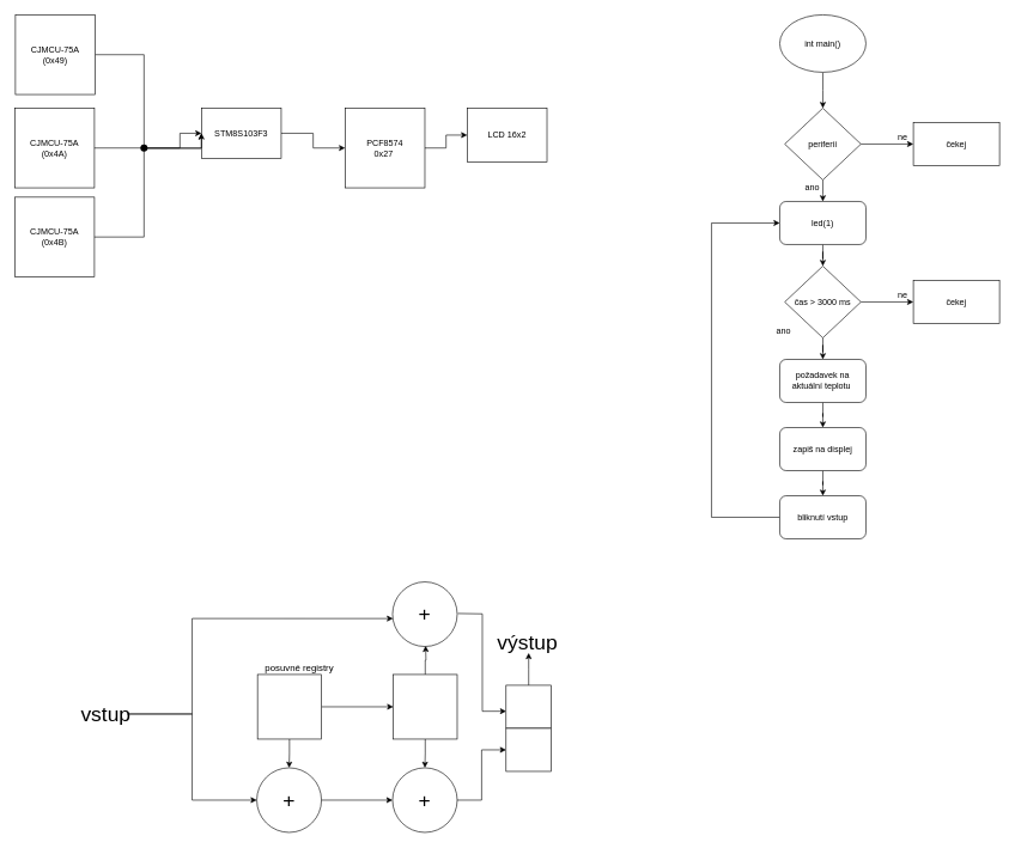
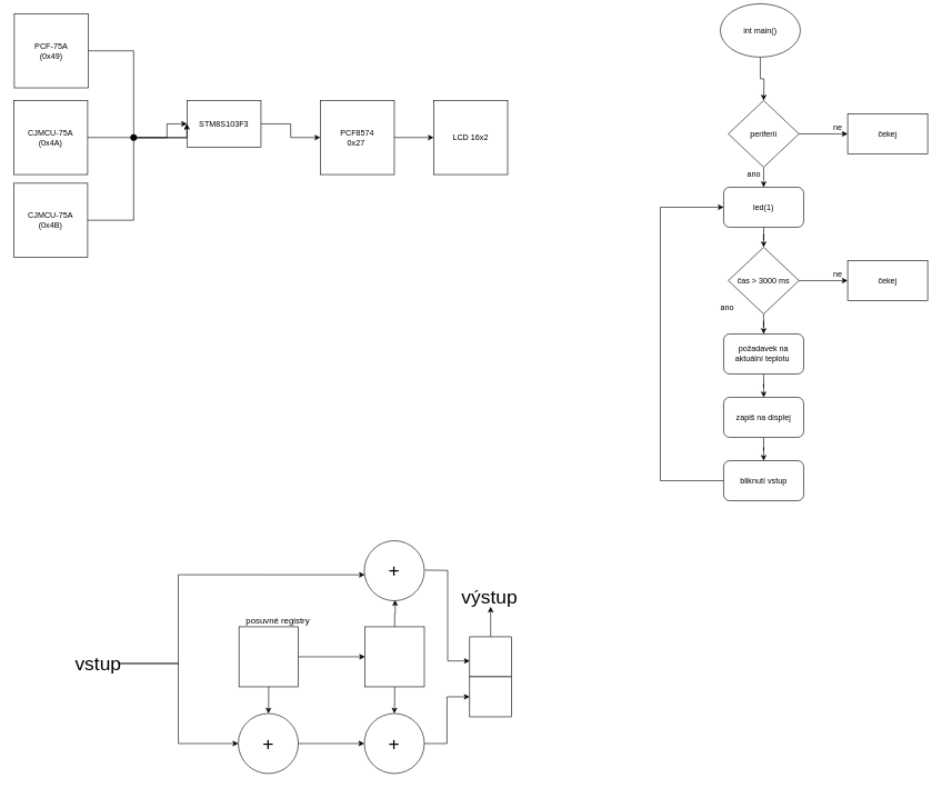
  <mxCell id="0" />
  <mxCell id="1" parent="0" />
  <mxCell id="2" style="edgeStyle=orthogonalEdgeStyle;rounded=0;orthogonalLoop=1;jettySize=auto;html=1;entryX=0.5;entryY=0;entryDx=0;entryDy=0;" parent="1" source="3" edge="1"><mxGeometry relative="1" as="geometry"><mxPoint x="1145" y="150" as="targetPoint" /></mxGeometry></mxCell>
- <mxCell id="3" value="int main()" style="ellipse;whiteSpace=wrap;html=1;" parent="1" vertex="1"><mxGeometry x="1085" y="20" width="120" height="80" as="geometry" /></mxCell>
+ <mxCell id="3" value="int main()" style="ellipse;whiteSpace=wrap;html=1;" parent="1" vertex="1"><mxGeometry x="1080" y="5" width="120" height="80" as="geometry" /></mxCell>
  <mxCell id="4" style="edgeStyle=orthogonalEdgeStyle;rounded=0;orthogonalLoop=1;jettySize=auto;html=1;entryX=0;entryY=0.5;entryDx=0;entryDy=0;" parent="1" source="6" target="7" edge="1"><mxGeometry relative="1" as="geometry" /></mxCell>
  <mxCell id="5" style="edgeStyle=orthogonalEdgeStyle;rounded=0;orthogonalLoop=1;jettySize=auto;html=1;" parent="1" source="6" edge="1"><mxGeometry relative="1" as="geometry"><mxPoint x="1145" y="280" as="targetPoint" /></mxGeometry></mxCell>
  <mxCell id="6" value="&lt;p style=&quot;line-height: 0.9;&quot;&gt;&lt;font style=&quot;font-size: 12px;&quot;&gt;periferií&lt;/font&gt;&lt;/p&gt;" style="rhombus;whiteSpace=wrap;html=1;" parent="1" vertex="1"><mxGeometry x="1092" y="150" width="106" height="100" as="geometry" /></mxCell>
  <mxCell id="7" value="čekej" style="rounded=0;whiteSpace=wrap;html=1;" parent="1" vertex="1"><mxGeometry x="1271" y="170" width="120" height="60" as="geometry" /></mxCell>
  <mxCell id="8" value="ne" style="text;html=1;align=center;verticalAlign=middle;resizable=0;points=[];autosize=1;strokeColor=none;fillColor=none;" parent="1" vertex="1"><mxGeometry x="1241" y="180" width="30" height="20" as="geometry" /></mxCell>
  <mxCell id="9" value="ano" style="text;html=1;align=center;verticalAlign=middle;resizable=0;points=[];autosize=1;strokeColor=none;fillColor=none;" parent="1" vertex="1"><mxGeometry x="1110" y="250" width="40" height="20" as="geometry" /></mxCell>
  <mxCell id="10" style="edgeStyle=orthogonalEdgeStyle;rounded=0;orthogonalLoop=1;jettySize=auto;html=1;entryX=0.5;entryY=0;entryDx=0;entryDy=0;fontSize=29;" parent="1" source="12" target="17" edge="1"><mxGeometry relative="1" as="geometry" /></mxCell>
  <mxCell id="11" style="edgeStyle=orthogonalEdgeStyle;rounded=0;orthogonalLoop=1;jettySize=auto;html=1;entryX=0;entryY=0.5;entryDx=0;entryDy=0;fontSize=29;" parent="1" source="12" target="15" edge="1"><mxGeometry relative="1" as="geometry" /></mxCell>
  <mxCell id="12" value="" style="rounded=0;whiteSpace=wrap;html=1;" parent="1" vertex="1"><mxGeometry x="358" y="939" width="89" height="90" as="geometry" /></mxCell>
  <mxCell id="13" style="edgeStyle=orthogonalEdgeStyle;rounded=0;orthogonalLoop=1;jettySize=auto;html=1;entryX=0.5;entryY=0;entryDx=0;entryDy=0;fontSize=29;" parent="1" source="15" target="19" edge="1"><mxGeometry relative="1" as="geometry" /></mxCell>
  <mxCell id="14" style="edgeStyle=orthogonalEdgeStyle;rounded=0;orthogonalLoop=1;jettySize=auto;html=1;fontSize=29;" parent="1" source="15" edge="1"><mxGeometry relative="1" as="geometry"><mxPoint x="592" y="899" as="targetPoint" /></mxGeometry></mxCell>
  <mxCell id="15" value="" style="rounded=0;whiteSpace=wrap;html=1;" parent="1" vertex="1"><mxGeometry x="547" y="939" width="89" height="90" as="geometry" /></mxCell>
  <mxCell id="16" style="edgeStyle=orthogonalEdgeStyle;rounded=0;orthogonalLoop=1;jettySize=auto;html=1;entryX=0;entryY=0.5;entryDx=0;entryDy=0;fontSize=29;" parent="1" source="17" target="19" edge="1"><mxGeometry relative="1" as="geometry" /></mxCell>
  <mxCell id="17" value="&lt;font style=&quot;font-size: 29px;&quot;&gt;+&lt;/font&gt;" style="ellipse;whiteSpace=wrap;html=1;aspect=fixed;" parent="1" vertex="1"><mxGeometry x="357" y="1069" width="90" height="90" as="geometry" /></mxCell>
  <mxCell id="18" style="edgeStyle=orthogonalEdgeStyle;rounded=0;orthogonalLoop=1;jettySize=auto;html=1;fontSize=29;" parent="1" source="19" target="24" edge="1"><mxGeometry relative="1" as="geometry" /></mxCell>
  <mxCell id="19" value="&lt;font style=&quot;font-size: 29px;&quot;&gt;+&lt;/font&gt;" style="ellipse;whiteSpace=wrap;html=1;aspect=fixed;" parent="1" vertex="1"><mxGeometry x="546" y="1069" width="90" height="90" as="geometry" /></mxCell>
  <mxCell id="20" style="edgeStyle=orthogonalEdgeStyle;rounded=0;orthogonalLoop=1;jettySize=auto;html=1;entryX=0.003;entryY=0.603;entryDx=0;entryDy=0;entryPerimeter=0;fontSize=29;" parent="1" target="23" edge="1"><mxGeometry relative="1" as="geometry"><mxPoint x="637" y="854" as="sourcePoint" /></mxGeometry></mxCell>
  <mxCell id="21" value="&lt;font style=&quot;font-size: 29px;&quot;&gt;+&lt;/font&gt;" style="ellipse;whiteSpace=wrap;html=1;aspect=fixed;" parent="1" vertex="1"><mxGeometry x="546" y="810" width="90" height="90" as="geometry" /></mxCell>
  <mxCell id="22" style="edgeStyle=orthogonalEdgeStyle;rounded=0;orthogonalLoop=1;jettySize=auto;html=1;fontSize=29;" parent="1" source="23" edge="1"><mxGeometry relative="1" as="geometry"><mxPoint x="735.5" y="909" as="targetPoint" /></mxGeometry></mxCell>
  <mxCell id="23" value="" style="rounded=0;whiteSpace=wrap;html=1;fontSize=29;" parent="1" vertex="1"><mxGeometry x="704" y="954" width="63" height="60" as="geometry" /></mxCell>
  <mxCell id="24" value="" style="rounded=0;whiteSpace=wrap;html=1;fontSize=29;" parent="1" vertex="1"><mxGeometry x="704" y="1014" width="63" height="60" as="geometry" /></mxCell>
  <mxCell id="25" style="edgeStyle=orthogonalEdgeStyle;rounded=0;orthogonalLoop=1;jettySize=auto;html=1;entryX=0;entryY=0.5;entryDx=0;entryDy=0;fontSize=29;" parent="1" source="27" target="17" edge="1"><mxGeometry relative="1" as="geometry"><Array as="points"><mxPoint x="267" y="994" /><mxPoint x="267" y="1114" /></Array></mxGeometry></mxCell>
  <mxCell id="26" style="edgeStyle=orthogonalEdgeStyle;rounded=0;orthogonalLoop=1;jettySize=auto;html=1;entryX=-0.004;entryY=0.578;entryDx=0;entryDy=0;entryPerimeter=0;fontSize=29;" parent="1" source="27" edge="1"><mxGeometry relative="1" as="geometry"><Array as="points"><mxPoint x="267" y="994" /><mxPoint x="267" y="861" /></Array><mxPoint x="546.64" y="861.02" as="targetPoint" /></mxGeometry></mxCell>
  <mxCell id="27" value="vstup" style="text;html=1;strokeColor=none;fillColor=none;align=center;verticalAlign=middle;whiteSpace=wrap;rounded=0;fontSize=29;" parent="1" vertex="1"><mxGeometry x="117" y="979" width="60" height="30" as="geometry" /></mxCell>
  <mxCell id="28" value="výstup" style="text;html=1;strokeColor=none;fillColor=none;align=center;verticalAlign=middle;whiteSpace=wrap;rounded=0;fontSize=29;" parent="1" vertex="1"><mxGeometry x="704" y="879" width="60" height="30" as="geometry" /></mxCell>
  <mxCell id="29" value="&lt;font style=&quot;font-size: 13px;&quot;&gt;posuvné registry&lt;/font&gt;" style="text;html=1;strokeColor=none;fillColor=none;align=center;verticalAlign=middle;whiteSpace=wrap;rounded=0;fontSize=29;" parent="1" vertex="1"><mxGeometry x="366" y="909" width="101" height="30" as="geometry" /></mxCell>
  <mxCell id="30" style="edgeStyle=orthogonalEdgeStyle;rounded=0;orthogonalLoop=1;jettySize=auto;html=1;fontSize=12;" parent="1" source="31" target="34" edge="1"><mxGeometry relative="1" as="geometry" /></mxCell>
  <mxCell id="31" value="led(1)" style="rounded=1;whiteSpace=wrap;html=1;fontSize=12;" parent="1" vertex="1"><mxGeometry x="1085" y="280" width="120" height="60" as="geometry" /></mxCell>
  <mxCell id="32" style="edgeStyle=orthogonalEdgeStyle;rounded=0;orthogonalLoop=1;jettySize=auto;html=1;fontSize=12;" parent="1" source="34" target="35" edge="1"><mxGeometry relative="1" as="geometry" /></mxCell>
  <mxCell id="33" style="edgeStyle=orthogonalEdgeStyle;rounded=0;orthogonalLoop=1;jettySize=auto;html=1;fontSize=12;" parent="1" source="34" target="39" edge="1"><mxGeometry relative="1" as="geometry" /></mxCell>
  <mxCell id="34" value="&lt;p style=&quot;line-height: 0.9;&quot;&gt;čas &amp;gt; 3000 ms&lt;/p&gt;" style="rhombus;whiteSpace=wrap;html=1;" parent="1" vertex="1"><mxGeometry x="1092" y="370" width="106" height="100" as="geometry" /></mxCell>
  <mxCell id="35" value="čekej" style="rounded=0;whiteSpace=wrap;html=1;" parent="1" vertex="1"><mxGeometry x="1271" y="390" width="120" height="60" as="geometry" /></mxCell>
  <mxCell id="36" value="ne" style="text;html=1;align=center;verticalAlign=middle;resizable=0;points=[];autosize=1;strokeColor=none;fillColor=none;" parent="1" vertex="1"><mxGeometry x="1241" y="400" width="30" height="20" as="geometry" /></mxCell>
  <mxCell id="37" value="ano" style="text;html=1;align=center;verticalAlign=middle;resizable=0;points=[];autosize=1;strokeColor=none;fillColor=none;" parent="1" vertex="1"><mxGeometry x="1070" y="450" width="40" height="20" as="geometry" /></mxCell>
  <mxCell id="38" style="edgeStyle=orthogonalEdgeStyle;rounded=0;orthogonalLoop=1;jettySize=auto;html=1;fontSize=12;" parent="1" source="39" target="41" edge="1"><mxGeometry relative="1" as="geometry" /></mxCell>
  <mxCell id="39" value="požadavek na aktuální teplotu&amp;nbsp;" style="rounded=1;whiteSpace=wrap;html=1;fontSize=12;" parent="1" vertex="1"><mxGeometry x="1085" y="500" width="120" height="60" as="geometry" /></mxCell>
  <mxCell id="40" style="edgeStyle=orthogonalEdgeStyle;rounded=0;orthogonalLoop=1;jettySize=auto;html=1;entryX=0.5;entryY=0;entryDx=0;entryDy=0;" edge="1" parent="1" source="41" target="43"><mxGeometry relative="1" as="geometry" /></mxCell>
  <mxCell id="41" value="zapiš na displej" style="rounded=1;whiteSpace=wrap;html=1;fontSize=12;" parent="1" vertex="1"><mxGeometry x="1085" y="595" width="120" height="60" as="geometry" /></mxCell>
  <mxCell id="42" style="edgeStyle=orthogonalEdgeStyle;rounded=0;orthogonalLoop=1;jettySize=auto;html=1;entryX=0;entryY=0.5;entryDx=0;entryDy=0;" edge="1" parent="1" source="43" target="31"><mxGeometry relative="1" as="geometry"><mxPoint x="1080" y="310" as="targetPoint" /><Array as="points"><mxPoint x="990" y="720" /><mxPoint x="990" y="310" /></Array></mxGeometry></mxCell>
  <mxCell id="43" value="bliknutí vstup" style="rounded=1;whiteSpace=wrap;html=1;fontSize=12;" vertex="1" parent="1"><mxGeometry x="1085" y="690" width="120" height="60" as="geometry" /></mxCell>
  <mxCell id="44" style="edgeStyle=orthogonalEdgeStyle;rounded=0;orthogonalLoop=1;jettySize=auto;html=1;entryX=0;entryY=0.5;entryDx=0;entryDy=0;" edge="1" parent="1" source="45" target="47"><mxGeometry relative="1" as="geometry"><Array as="points"><mxPoint x="200" y="75" /><mxPoint x="200" y="206" /></Array></mxGeometry></mxCell>
- <mxCell id="45" value="CJMCU-75A&lt;br&gt;(0x49)" style="whiteSpace=wrap;html=1;aspect=fixed;" vertex="1" parent="1"><mxGeometry x="21" y="20" width="111" height="111" as="geometry" /></mxCell>
+ <mxCell id="45" value="PCF-75A&lt;br&gt;(0x49)" style="whiteSpace=wrap;html=1;aspect=fixed;" vertex="1" parent="1"><mxGeometry x="21" y="20" width="111" height="111" as="geometry" /></mxCell>
  <mxCell id="46" style="edgeStyle=orthogonalEdgeStyle;rounded=0;orthogonalLoop=1;jettySize=auto;html=1;entryX=0;entryY=0.5;entryDx=0;entryDy=0;fontSize=46;" edge="1" parent="1" source="47" target="53"><mxGeometry relative="1" as="geometry" /></mxCell>
  <mxCell id="47" value="STM8S103F3" style="whiteSpace=wrap;html=1;aspect=fixed;" vertex="1" parent="1"><mxGeometry x="280" y="150" width="111" height="70" as="geometry" /></mxCell>
  <mxCell id="48" style="edgeStyle=orthogonalEdgeStyle;rounded=0;orthogonalLoop=1;jettySize=auto;html=1;entryX=0;entryY=0.5;entryDx=0;entryDy=0;startArrow=none;" edge="1" parent="1" source="56" target="47"><mxGeometry relative="1" as="geometry"><Array as="points"><mxPoint x="200" y="206" /></Array></mxGeometry></mxCell>
  <mxCell id="49" value="CJMCU-75A&lt;br&gt;(0x4B)" style="whiteSpace=wrap;html=1;aspect=fixed;" vertex="1" parent="1"><mxGeometry x="20" y="274" width="111" height="111" as="geometry" /></mxCell>
  <mxCell id="50" style="edgeStyle=orthogonalEdgeStyle;rounded=0;orthogonalLoop=1;jettySize=auto;html=1;entryX=0;entryY=0.5;entryDx=0;entryDy=0;startArrow=none;" edge="1" parent="1" source="56" target="47"><mxGeometry relative="1" as="geometry" /></mxCell>
  <mxCell id="51" value="CJMCU-75A&lt;br&gt;(0x4A)" style="whiteSpace=wrap;html=1;aspect=fixed;" vertex="1" parent="1"><mxGeometry x="20" y="150" width="111" height="111" as="geometry" /></mxCell>
  <mxCell id="52" style="edgeStyle=orthogonalEdgeStyle;rounded=0;orthogonalLoop=1;jettySize=auto;html=1;fontFamily=Helvetica;fontSize=12;fontColor=#000000;" edge="1" parent="1" source="53" target="54"><mxGeometry relative="1" as="geometry" /></mxCell>
  <mxCell id="53" value="&lt;span style=&quot;text-align: left; background-color: rgb(255, 255, 255);&quot;&gt;&lt;font style=&quot;font-size: 12px;&quot;&gt;PCF8574&lt;br&gt;0x27&amp;nbsp;&lt;/font&gt;&lt;/span&gt;" style="whiteSpace=wrap;html=1;aspect=fixed;" vertex="1" parent="1"><mxGeometry x="480" y="150" width="111" height="111" as="geometry" /></mxCell>
- <mxCell id="54" value="&lt;div style=&quot;text-align: left;&quot;&gt;&lt;span style=&quot;background-color: rgb(255, 255, 255);&quot;&gt;LCD 16x2&lt;/span&gt;&lt;/div&gt;" style="whiteSpace=wrap;html=1;aspect=fixed;" vertex="1" parent="1"><mxGeometry x="650" y="150" width="111" height="75" as="geometry" /></mxCell>
+ <mxCell id="54" value="&lt;div style=&quot;text-align: left;&quot;&gt;&lt;span style=&quot;background-color: rgb(255, 255, 255);&quot;&gt;LCD 16x2&lt;/span&gt;&lt;/div&gt;" style="whiteSpace=wrap;html=1;aspect=fixed;" vertex="1" parent="1"><mxGeometry x="650" y="150" width="111" height="111" as="geometry" /></mxCell>
  <mxCell id="55" value="" style="edgeStyle=orthogonalEdgeStyle;rounded=0;orthogonalLoop=1;jettySize=auto;html=1;entryDx=0;entryDy=0;endArrow=none;" edge="1" parent="1" source="51" target="56"><mxGeometry relative="1" as="geometry"><mxPoint x="131" y="205.5" as="sourcePoint" /><mxPoint x="280" y="205.5" as="targetPoint" /></mxGeometry></mxCell>
  <mxCell id="56" value="" style="shape=waypoint;sketch=0;fillStyle=solid;size=6;pointerEvents=1;points=[];fillColor=none;resizable=0;rotatable=0;perimeter=centerPerimeter;snapToPoint=1;labelBackgroundColor=#FFFFFF;fontFamily=Helvetica;fontSize=12;fontColor=#000000;strokeWidth=3;" vertex="1" parent="1"><mxGeometry x="180" y="185.5" width="40" height="40" as="geometry" /></mxCell>
  <mxCell id="57" value="" style="edgeStyle=orthogonalEdgeStyle;rounded=0;orthogonalLoop=1;jettySize=auto;html=1;entryDx=0;entryDy=0;endArrow=none;" edge="1" parent="1" source="49" target="56"><mxGeometry relative="1" as="geometry"><mxPoint x="131" y="329.504" as="sourcePoint" /><mxPoint x="280" y="205.5" as="targetPoint" /><Array as="points"><mxPoint x="200" y="330" /></Array></mxGeometry></mxCell>
